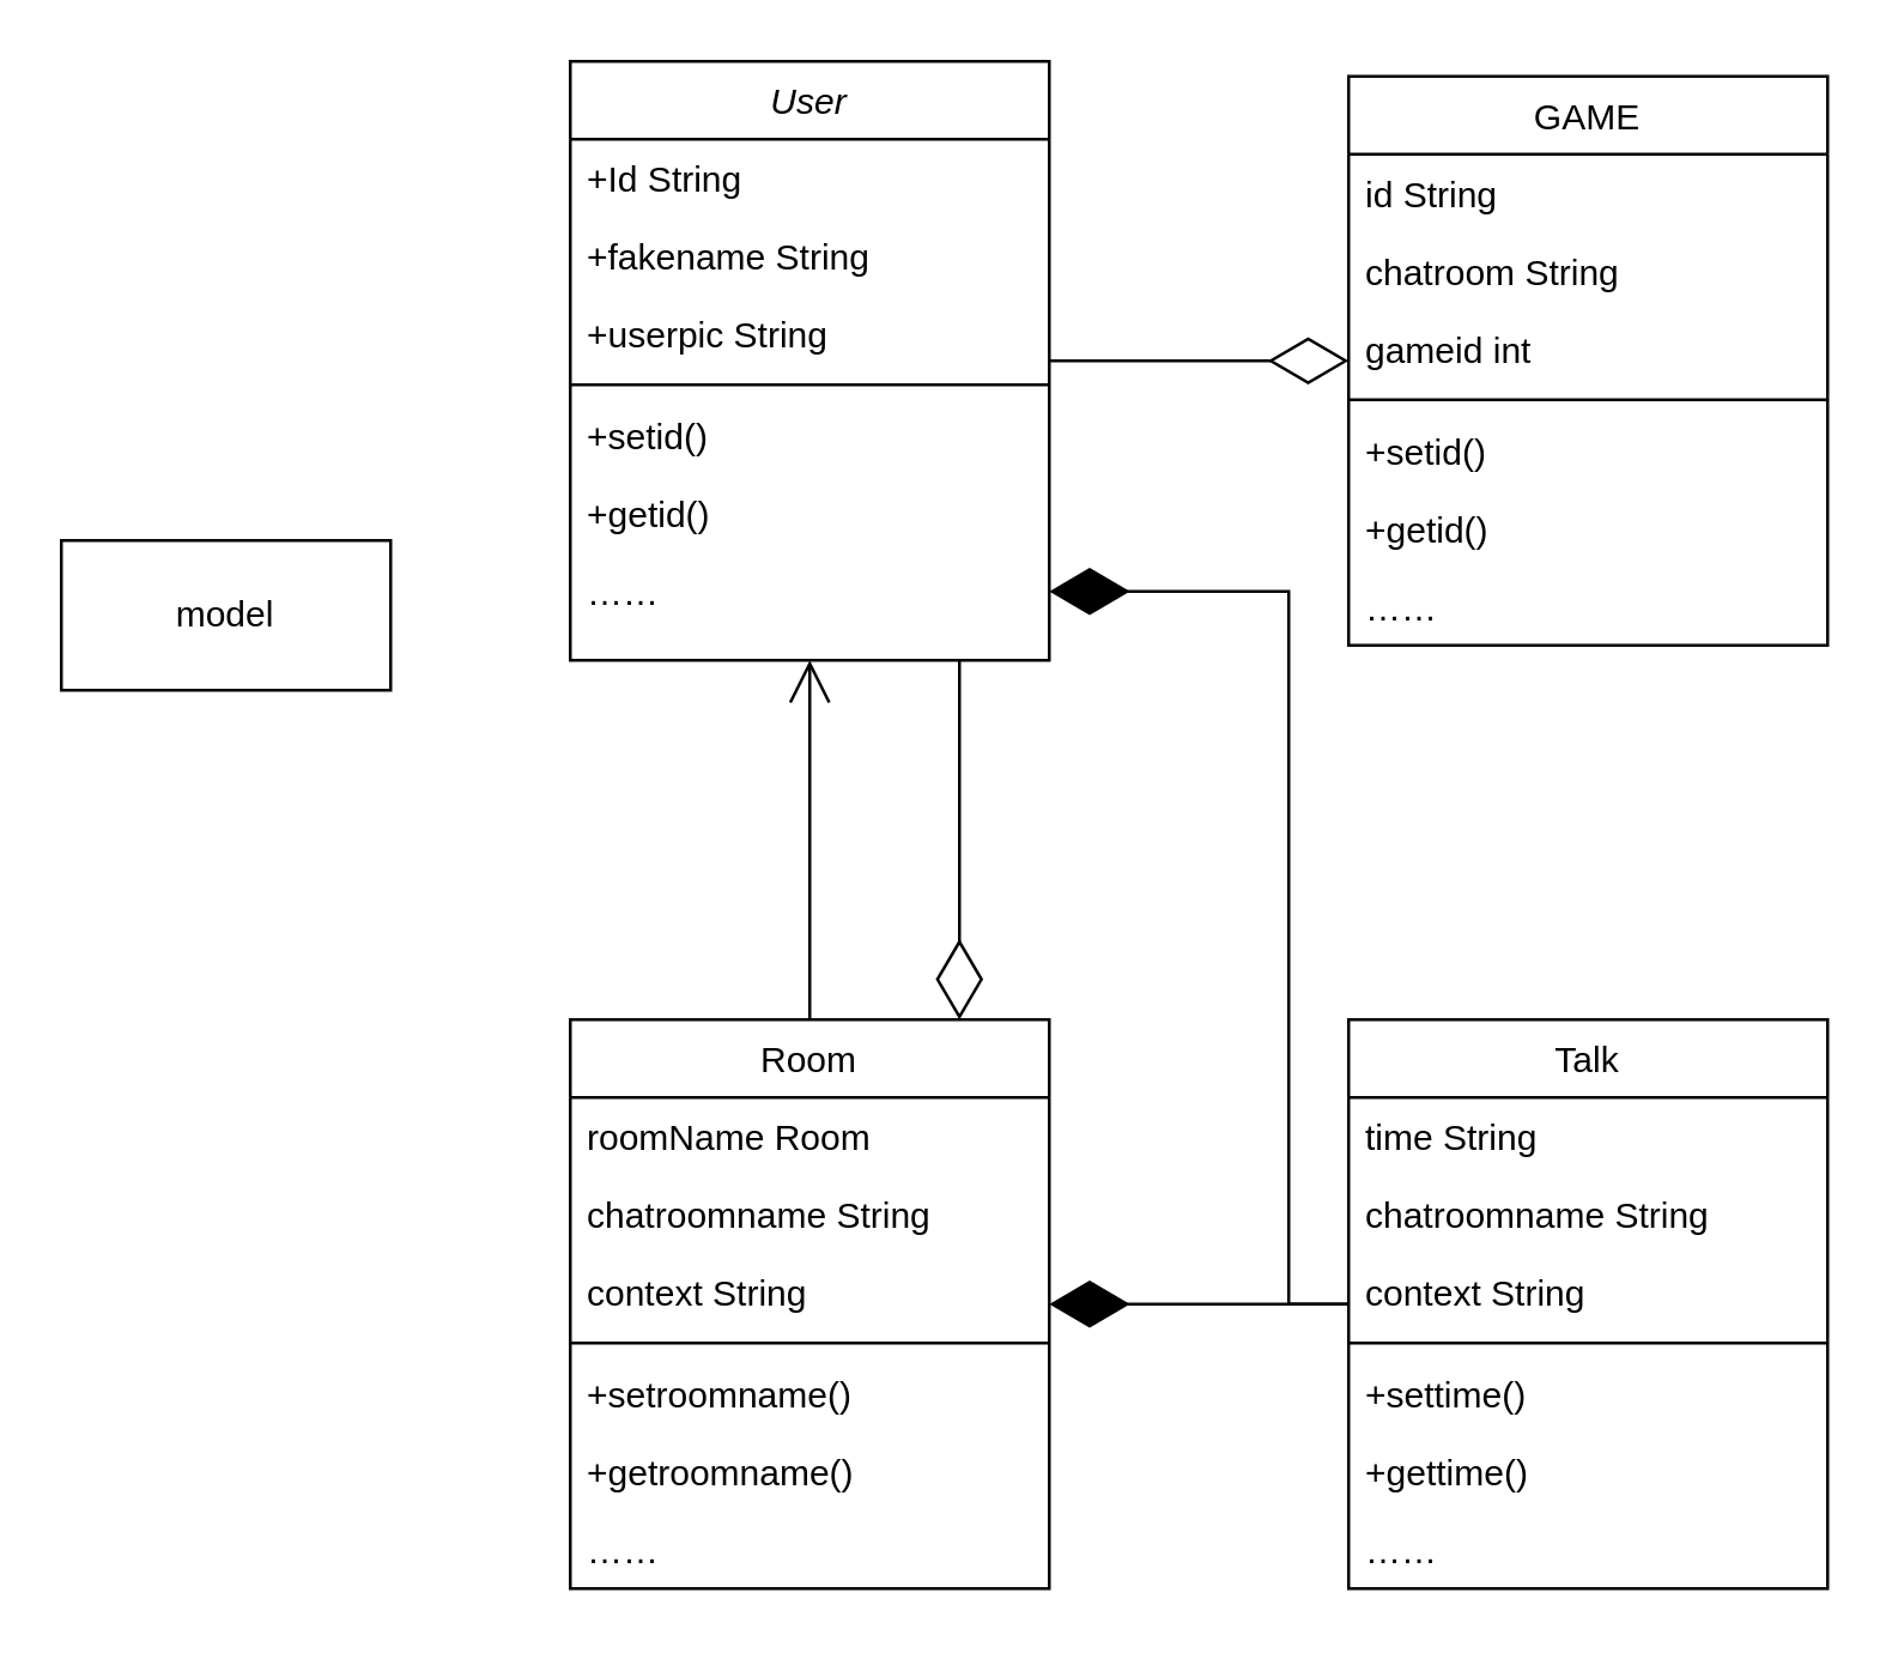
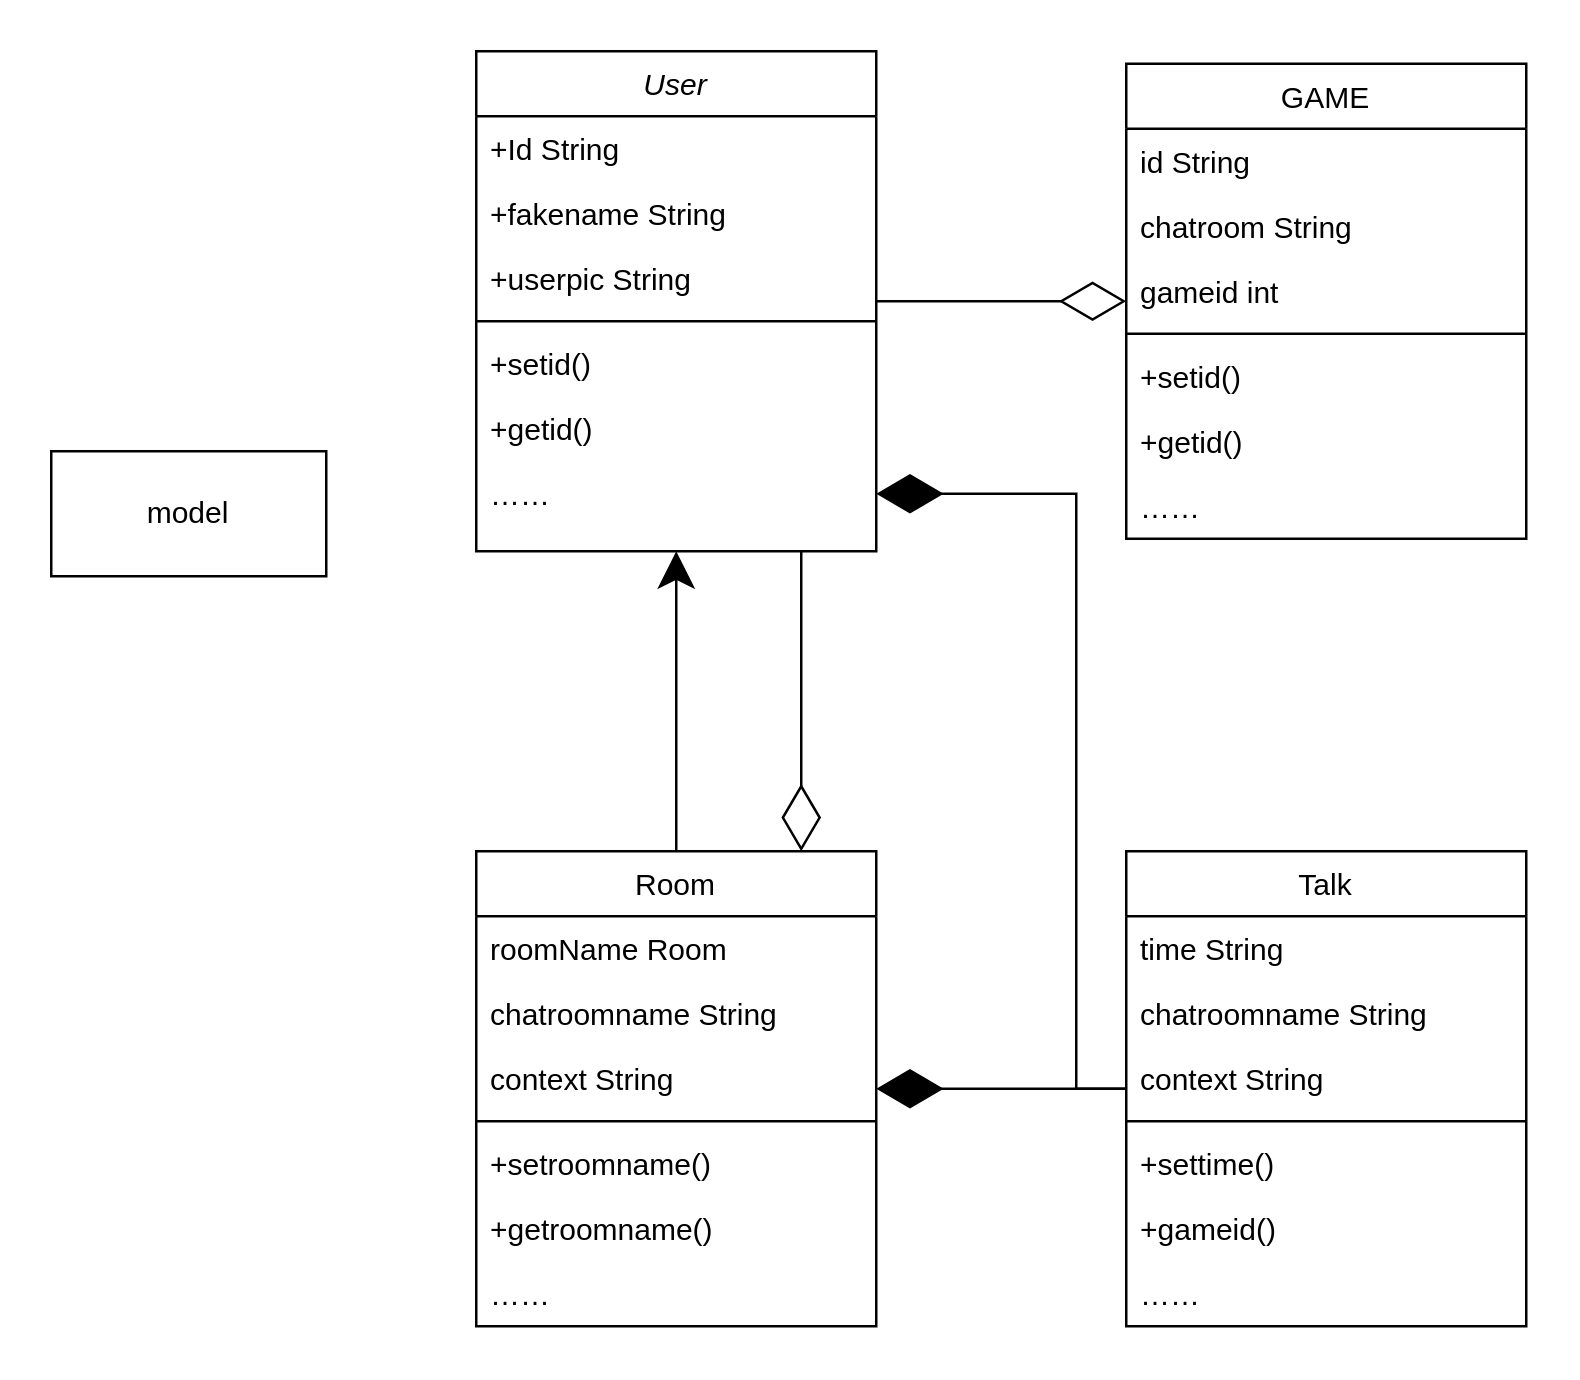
  <mxCell id="0" />
  <mxCell id="1" parent="0" />
  <mxCell id="2" value="User" style="swimlane;fontStyle=2;align=center;verticalAlign=top;childLayout=stackLayout;horizontal=1;startSize=26;horizontalStack=0;resizeParent=1;resizeLast=0;collapsible=1;marginBottom=0;rounded=0;shadow=0;strokeWidth=1;" vertex="1" parent="1"><mxGeometry x="190" y="20" width="160" height="200" as="geometry"><mxRectangle x="230" y="140" width="160" height="26" as="alternateBounds" /></mxGeometry></mxCell>
  <mxCell id="3" value="+Id String" style="text;align=left;verticalAlign=top;spacingLeft=4;spacingRight=4;overflow=hidden;rotatable=0;points=[[0,0.5],[1,0.5]];portConstraint=eastwest;" vertex="1" parent="2"><mxGeometry y="26" width="160" height="26" as="geometry" /></mxCell>
  <mxCell id="4" value="+fakename String" style="text;align=left;verticalAlign=top;spacingLeft=4;spacingRight=4;overflow=hidden;rotatable=0;points=[[0,0.5],[1,0.5]];portConstraint=eastwest;rounded=0;shadow=0;html=0;" vertex="1" parent="2"><mxGeometry y="52" width="160" height="26" as="geometry" /></mxCell>
  <mxCell id="5" value="+userpic String" style="text;align=left;verticalAlign=top;spacingLeft=4;spacingRight=4;overflow=hidden;rotatable=0;points=[[0,0.5],[1,0.5]];portConstraint=eastwest;rounded=0;shadow=0;html=0;" vertex="1" parent="2"><mxGeometry y="78" width="160" height="26" as="geometry" /></mxCell>
  <mxCell id="6" value="" style="line;html=1;strokeWidth=1;align=left;verticalAlign=middle;spacingTop=-1;spacingLeft=3;spacingRight=3;rotatable=0;labelPosition=right;points=[];portConstraint=eastwest;" vertex="1" parent="2"><mxGeometry y="104" width="160" height="8" as="geometry" /></mxCell>
  <mxCell id="7" value="+setid()" style="text;align=left;verticalAlign=top;spacingLeft=4;spacingRight=4;overflow=hidden;rotatable=0;points=[[0,0.5],[1,0.5]];portConstraint=eastwest;" vertex="1" parent="2"><mxGeometry y="112" width="160" height="26" as="geometry" /></mxCell>
  <mxCell id="8" value="+getid()" style="text;align=left;verticalAlign=top;spacingLeft=4;spacingRight=4;overflow=hidden;rotatable=0;points=[[0,0.5],[1,0.5]];portConstraint=eastwest;" vertex="1" parent="2"><mxGeometry y="138" width="160" height="26" as="geometry" /></mxCell>
  <mxCell id="9" value="……" style="text;align=left;verticalAlign=top;spacingLeft=4;spacingRight=4;overflow=hidden;rotatable=0;points=[[0,0.5],[1,0.5]];portConstraint=eastwest;" vertex="1" parent="2"><mxGeometry y="164" width="160" height="26" as="geometry" /></mxCell>
  <mxCell id="10" value="Talk" style="swimlane;fontStyle=0;align=center;verticalAlign=top;childLayout=stackLayout;horizontal=1;startSize=26;horizontalStack=0;resizeParent=1;resizeLast=0;collapsible=1;marginBottom=0;rounded=0;shadow=0;strokeWidth=1;" vertex="1" parent="1"><mxGeometry x="450" y="340" width="160" height="190" as="geometry"><mxRectangle x="550" y="140" width="160" height="26" as="alternateBounds" /></mxGeometry></mxCell>
  <mxCell id="11" value="time String" style="text;align=left;verticalAlign=top;spacingLeft=4;spacingRight=4;overflow=hidden;rotatable=0;points=[[0,0.5],[1,0.5]];portConstraint=eastwest;" vertex="1" parent="10"><mxGeometry y="26" width="160" height="26" as="geometry" /></mxCell>
  <mxCell id="12" value="chatroomname String" style="text;align=left;verticalAlign=top;spacingLeft=4;spacingRight=4;overflow=hidden;rotatable=0;points=[[0,0.5],[1,0.5]];portConstraint=eastwest;rounded=0;shadow=0;html=0;" vertex="1" parent="10"><mxGeometry y="52" width="160" height="26" as="geometry" /></mxCell>
  <mxCell id="13" value="context String" style="text;align=left;verticalAlign=top;spacingLeft=4;spacingRight=4;overflow=hidden;rotatable=0;points=[[0,0.5],[1,0.5]];portConstraint=eastwest;rounded=0;shadow=0;html=0;" vertex="1" parent="10"><mxGeometry y="78" width="160" height="26" as="geometry" /></mxCell>
  <mxCell id="14" value="" style="line;html=1;strokeWidth=1;align=left;verticalAlign=middle;spacingTop=-1;spacingLeft=3;spacingRight=3;rotatable=0;labelPosition=right;points=[];portConstraint=eastwest;" vertex="1" parent="10"><mxGeometry y="104" width="160" height="8" as="geometry" /></mxCell>
  <mxCell id="15" value="+settime()" style="text;align=left;verticalAlign=top;spacingLeft=4;spacingRight=4;overflow=hidden;rotatable=0;points=[[0,0.5],[1,0.5]];portConstraint=eastwest;" vertex="1" parent="10"><mxGeometry y="112" width="160" height="26" as="geometry" /></mxCell>
- <mxCell id="16" value="+gettime()" style="text;align=left;verticalAlign=top;spacingLeft=4;spacingRight=4;overflow=hidden;rotatable=0;points=[[0,0.5],[1,0.5]];portConstraint=eastwest;" vertex="1" parent="10"><mxGeometry y="138" width="160" height="26" as="geometry" /></mxCell>
+ <mxCell id="16" value="+gameid()" style="text;align=left;verticalAlign=top;spacingLeft=4;spacingRight=4;overflow=hidden;rotatable=0;points=[[0,0.5],[1,0.5]];portConstraint=eastwest;" vertex="1" parent="10"><mxGeometry y="138" width="160" height="26" as="geometry" /></mxCell>
  <mxCell id="17" value="……" style="text;align=left;verticalAlign=top;spacingLeft=4;spacingRight=4;overflow=hidden;rotatable=0;points=[[0,0.5],[1,0.5]];portConstraint=eastwest;" vertex="1" parent="10"><mxGeometry y="164" width="160" height="26" as="geometry" /></mxCell>
  <mxCell id="18" value="Room" style="swimlane;fontStyle=0;align=center;verticalAlign=top;childLayout=stackLayout;horizontal=1;startSize=26;horizontalStack=0;resizeParent=1;resizeLast=0;collapsible=1;marginBottom=0;rounded=0;shadow=0;strokeWidth=1;" vertex="1" parent="1"><mxGeometry x="190" y="340" width="160" height="190" as="geometry"><mxRectangle x="550" y="140" width="160" height="26" as="alternateBounds" /></mxGeometry></mxCell>
  <mxCell id="19" value="roomName Room" style="text;align=left;verticalAlign=top;spacingLeft=4;spacingRight=4;overflow=hidden;rotatable=0;points=[[0,0.5],[1,0.5]];portConstraint=eastwest;" vertex="1" parent="18"><mxGeometry y="26" width="160" height="26" as="geometry" /></mxCell>
  <mxCell id="20" value="chatroomname String" style="text;align=left;verticalAlign=top;spacingLeft=4;spacingRight=4;overflow=hidden;rotatable=0;points=[[0,0.5],[1,0.5]];portConstraint=eastwest;rounded=0;shadow=0;html=0;" vertex="1" parent="18"><mxGeometry y="52" width="160" height="26" as="geometry" /></mxCell>
  <mxCell id="21" value="context String" style="text;align=left;verticalAlign=top;spacingLeft=4;spacingRight=4;overflow=hidden;rotatable=0;points=[[0,0.5],[1,0.5]];portConstraint=eastwest;rounded=0;shadow=0;html=0;" vertex="1" parent="18"><mxGeometry y="78" width="160" height="26" as="geometry" /></mxCell>
  <mxCell id="22" value="" style="line;html=1;strokeWidth=1;align=left;verticalAlign=middle;spacingTop=-1;spacingLeft=3;spacingRight=3;rotatable=0;labelPosition=right;points=[];portConstraint=eastwest;" vertex="1" parent="18"><mxGeometry y="104" width="160" height="8" as="geometry" /></mxCell>
  <mxCell id="23" value="+setroomname()" style="text;align=left;verticalAlign=top;spacingLeft=4;spacingRight=4;overflow=hidden;rotatable=0;points=[[0,0.5],[1,0.5]];portConstraint=eastwest;" vertex="1" parent="18"><mxGeometry y="112" width="160" height="26" as="geometry" /></mxCell>
  <mxCell id="24" value="+getroomname()" style="text;align=left;verticalAlign=top;spacingLeft=4;spacingRight=4;overflow=hidden;rotatable=0;points=[[0,0.5],[1,0.5]];portConstraint=eastwest;" vertex="1" parent="18"><mxGeometry y="138" width="160" height="26" as="geometry" /></mxCell>
  <mxCell id="25" value="……" style="text;align=left;verticalAlign=top;spacingLeft=4;spacingRight=4;overflow=hidden;rotatable=0;points=[[0,0.5],[1,0.5]];portConstraint=eastwest;" vertex="1" parent="18"><mxGeometry y="164" width="160" height="26" as="geometry" /></mxCell>
- <mxCell id="26" value="" style="endArrow=open;endFill=1;endSize=12;html=1;rounded=0;" edge="1" parent="1" source="18" target="2"><mxGeometry width="160" relative="1" as="geometry"><mxPoint x="550" y="140" as="sourcePoint" /><mxPoint x="710" y="140" as="targetPoint" /></mxGeometry></mxCell>
+ <mxCell id="26" value="" style="endArrow=classic;endFill=1;endSize=12;html=1;rounded=0;" edge="1" parent="1" source="18" target="2"><mxGeometry width="160" relative="1" as="geometry"><mxPoint x="550" y="140" as="sourcePoint" /><mxPoint x="710" y="140" as="targetPoint" /></mxGeometry></mxCell>
  <mxCell id="27" value="GAME" style="swimlane;fontStyle=0;align=center;verticalAlign=top;childLayout=stackLayout;horizontal=1;startSize=26;horizontalStack=0;resizeParent=1;resizeLast=0;collapsible=1;marginBottom=0;rounded=0;shadow=0;strokeWidth=1;" vertex="1" parent="1"><mxGeometry x="450" y="25" width="160" height="190" as="geometry"><mxRectangle x="550" y="140" width="160" height="26" as="alternateBounds" /></mxGeometry></mxCell>
  <mxCell id="28" value="id String" style="text;align=left;verticalAlign=top;spacingLeft=4;spacingRight=4;overflow=hidden;rotatable=0;points=[[0,0.5],[1,0.5]];portConstraint=eastwest;" vertex="1" parent="27"><mxGeometry y="26" width="160" height="26" as="geometry" /></mxCell>
  <mxCell id="29" value="chatroom String" style="text;align=left;verticalAlign=top;spacingLeft=4;spacingRight=4;overflow=hidden;rotatable=0;points=[[0,0.5],[1,0.5]];portConstraint=eastwest;rounded=0;shadow=0;html=0;" vertex="1" parent="27"><mxGeometry y="52" width="160" height="26" as="geometry" /></mxCell>
  <mxCell id="30" value="gameid int" style="text;align=left;verticalAlign=top;spacingLeft=4;spacingRight=4;overflow=hidden;rotatable=0;points=[[0,0.5],[1,0.5]];portConstraint=eastwest;rounded=0;shadow=0;html=0;" vertex="1" parent="27"><mxGeometry y="78" width="160" height="26" as="geometry" /></mxCell>
  <mxCell id="31" value="" style="line;html=1;strokeWidth=1;align=left;verticalAlign=middle;spacingTop=-1;spacingLeft=3;spacingRight=3;rotatable=0;labelPosition=right;points=[];portConstraint=eastwest;" vertex="1" parent="27"><mxGeometry y="104" width="160" height="8" as="geometry" /></mxCell>
  <mxCell id="32" value="+setid()" style="text;align=left;verticalAlign=top;spacingLeft=4;spacingRight=4;overflow=hidden;rotatable=0;points=[[0,0.5],[1,0.5]];portConstraint=eastwest;" vertex="1" parent="27"><mxGeometry y="112" width="160" height="26" as="geometry" /></mxCell>
  <mxCell id="33" value="+getid()" style="text;align=left;verticalAlign=top;spacingLeft=4;spacingRight=4;overflow=hidden;rotatable=0;points=[[0,0.5],[1,0.5]];portConstraint=eastwest;" vertex="1" parent="27"><mxGeometry y="138" width="160" height="26" as="geometry" /></mxCell>
  <mxCell id="34" value="……" style="text;align=left;verticalAlign=top;spacingLeft=4;spacingRight=4;overflow=hidden;rotatable=0;points=[[0,0.5],[1,0.5]];portConstraint=eastwest;" vertex="1" parent="27"><mxGeometry y="164" width="160" height="26" as="geometry" /></mxCell>
  <mxCell id="35" value="" style="endArrow=diamondThin;endFill=0;endSize=24;html=1;rounded=0;" edge="1" parent="1"><mxGeometry width="160" relative="1" as="geometry"><mxPoint x="320" y="220" as="sourcePoint" /><mxPoint x="320" y="340" as="targetPoint" /><Array as="points"><mxPoint x="320" y="250" /><mxPoint x="320" y="300" /></Array></mxGeometry></mxCell>
  <mxCell id="36" value="" style="endArrow=diamondThin;endFill=1;endSize=24;html=1;rounded=0;" edge="1" parent="1" source="10" target="18"><mxGeometry width="160" relative="1" as="geometry"><mxPoint x="530" y="60" as="sourcePoint" /><mxPoint x="690" y="60" as="targetPoint" /></mxGeometry></mxCell>
  <mxCell id="37" value="" style="endArrow=diamondThin;endFill=0;endSize=24;html=1;rounded=0;" edge="1" parent="1" source="2" target="27"><mxGeometry width="160" relative="1" as="geometry"><mxPoint x="530" y="60" as="sourcePoint" /><mxPoint x="690" y="60" as="targetPoint" /></mxGeometry></mxCell>
  <mxCell id="38" value="" style="endArrow=diamondThin;endFill=1;endSize=24;html=1;rounded=0;entryX=1;entryY=0.5;entryDx=0;entryDy=0;" edge="1" parent="1" source="10" target="9"><mxGeometry width="160" relative="1" as="geometry"><mxPoint x="530" y="60" as="sourcePoint" /><mxPoint x="690" y="60" as="targetPoint" /><Array as="points"><mxPoint x="430" y="435" /><mxPoint x="430" y="290" /><mxPoint x="430" y="197" /></Array></mxGeometry></mxCell>
  <mxCell id="39" value="model" style="html=1;whiteSpace=wrap;" vertex="1" parent="1"><mxGeometry x="20" y="180" width="110" height="50" as="geometry" /></mxCell>
